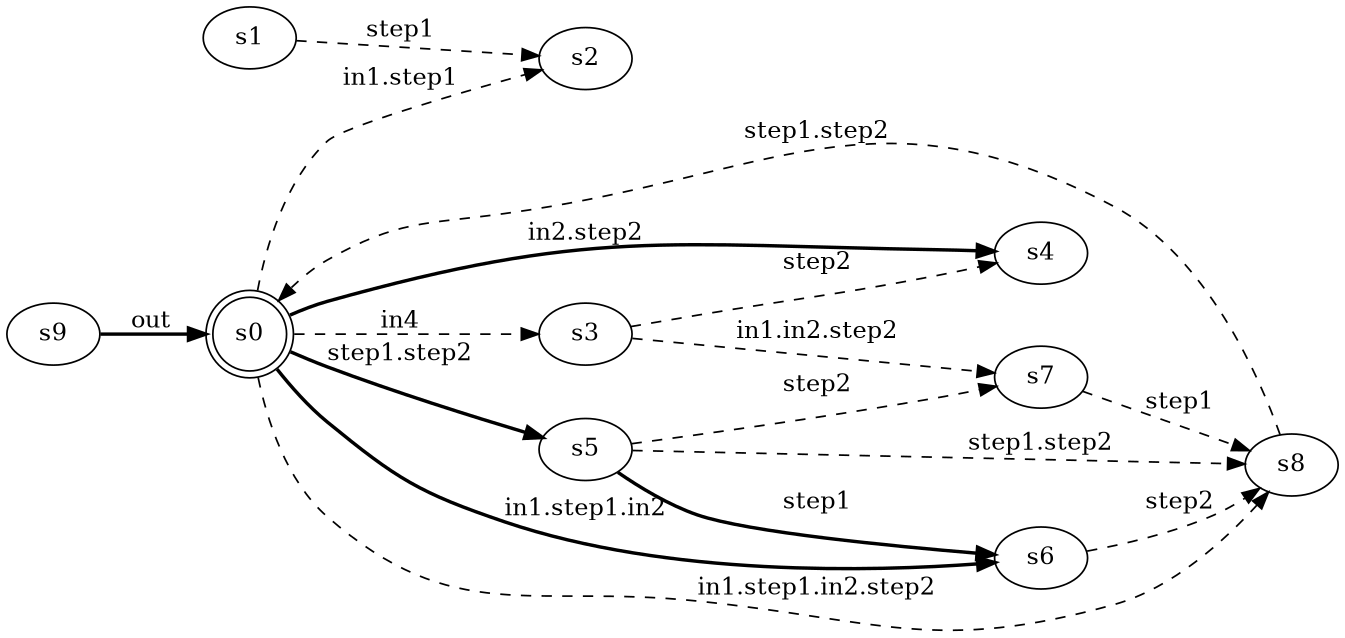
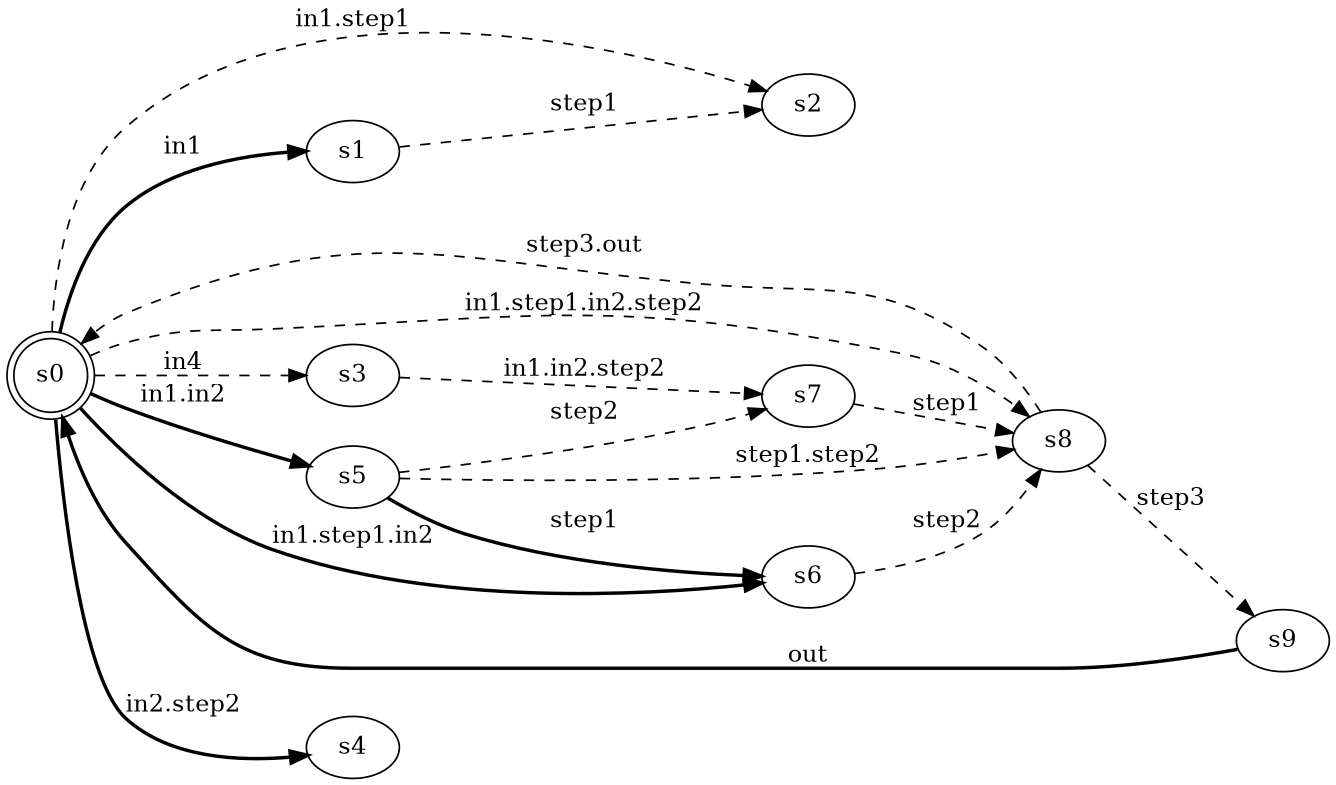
  digraph {
    rankdir=LR
    edge [style=dashed]
    s0 [shape=doublecircle]
    s1
    s2
    s3
    s4
    s5
    s6
    s8
    s7
    s9
+   s0 -> s1 [label=in1 style=bold]
    s0 -> s2 [label="in1.step1"]
    s0 -> s3 [label=in4]
    s0 -> s4 [label="in2.step2" style=bold]
-   s0 -> s5 [label="step1.step2" style=bold]
+   s0 -> s5 [label="in1.in2" style=bold]
    s0 -> s6 [label="in1.step1.in2" style=bold]
    s0 -> s8 [label="in1.step1.in2.step2"]
    s1 -> s2 [label=step1]
-   s3 -> s4 [label=step2]
    s3 -> s7 [label="in1.in2.step2"]
    s5 -> s6 [label=step1 style=bold]
    s5 -> s8 [label="step1.step2"]
    s5 -> s7 [label=step2]
    s6 -> s8 [label=step2]
-   s8 -> s0 [label="step1.step2"]
+   s8 -> s0 [label="step3.out"]
+   s8 -> s9 [label=step3]
    s7 -> s8 [label=step1]
    s9 -> s0 [label=out style=bold]
  }
